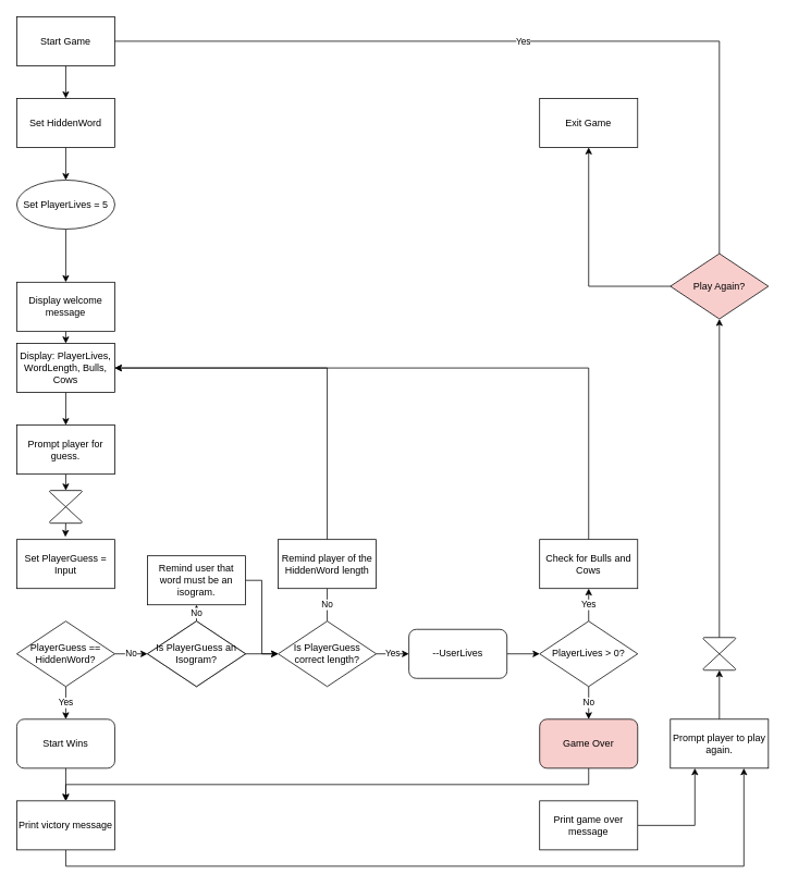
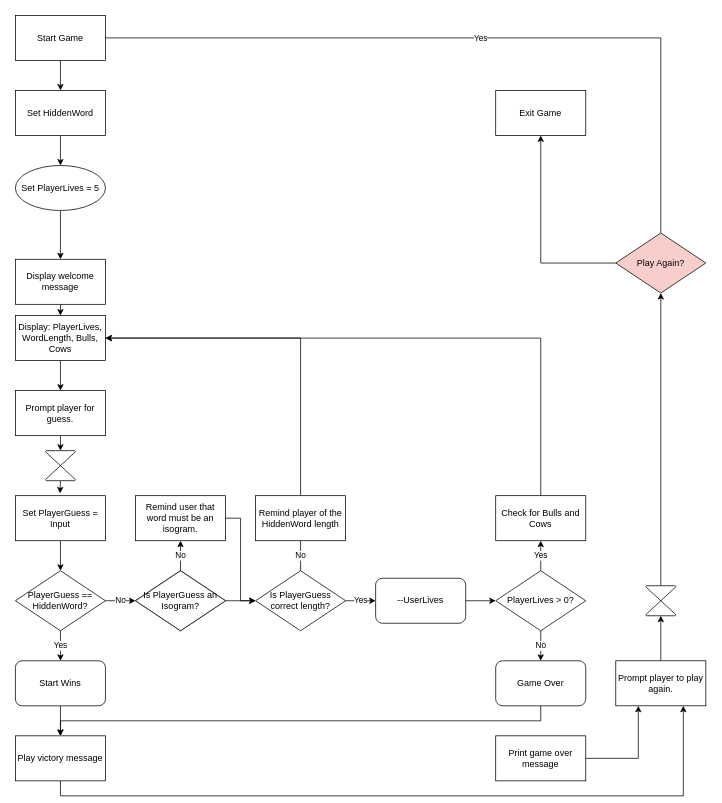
  <mxCell id="0" />
  <mxCell id="1" parent="0" />
  <mxCell id="2" style="edgeStyle=orthogonalEdgeStyle;rounded=0;orthogonalLoop=1;jettySize=auto;html=1;entryX=0.5;entryY=0;entryDx=0;entryDy=0;" parent="1" source="3" target="5" edge="1"><mxGeometry relative="1" as="geometry" /></mxCell>
  <mxCell id="3" value="Start Game" style="rounded=0;whiteSpace=wrap;html=1;" parent="1" vertex="1"><mxGeometry x="20" y="20" width="120" height="60" as="geometry" /></mxCell>
  <mxCell id="4" style="edgeStyle=orthogonalEdgeStyle;rounded=0;orthogonalLoop=1;jettySize=auto;html=1;" parent="1" source="5" target="18" edge="1"><mxGeometry relative="1" as="geometry" /></mxCell>
  <mxCell id="5" value="Set HiddenWord" style="rounded=0;whiteSpace=wrap;html=1;" parent="1" vertex="1"><mxGeometry x="20" y="120" width="120" height="60" as="geometry" /></mxCell>
  <mxCell id="6" style="edgeStyle=orthogonalEdgeStyle;rounded=0;orthogonalLoop=1;jettySize=auto;html=1;exitX=0.5;exitY=1;exitDx=0;exitDy=0;entryX=0.5;entryY=0;entryDx=0;entryDy=0;entryPerimeter=0;" parent="1" source="7" target="32" edge="1"><mxGeometry relative="1" as="geometry" /></mxCell>
  <mxCell id="7" value="Prompt player for guess." style="rounded=0;whiteSpace=wrap;html=1;" parent="1" vertex="1"><mxGeometry x="20" y="520" width="120" height="60" as="geometry" /></mxCell>
  <mxCell id="8" value="Yes" style="edgeStyle=orthogonalEdgeStyle;rounded=0;orthogonalLoop=1;jettySize=auto;html=1;exitX=0.5;exitY=1;exitDx=0;exitDy=0;entryX=0.5;entryY=0;entryDx=0;entryDy=0;" parent="1" source="10" target="12" edge="1"><mxGeometry relative="1" as="geometry" /></mxCell>
  <mxCell id="9" value="No" style="edgeStyle=orthogonalEdgeStyle;rounded=0;orthogonalLoop=1;jettySize=auto;html=1;exitX=1;exitY=0.5;exitDx=0;exitDy=0;entryX=0;entryY=0.5;entryDx=0;entryDy=0;" edge="1" parent="1" source="10" target="34"><mxGeometry relative="1" as="geometry" /></mxCell>
  <mxCell id="10" value="PlayerGuess == HiddenWord?" style="rhombus;whiteSpace=wrap;html=1;" parent="1" vertex="1"><mxGeometry x="20" y="760" width="120" height="80" as="geometry" /></mxCell>
  <mxCell id="11" style="edgeStyle=orthogonalEdgeStyle;rounded=0;orthogonalLoop=1;jettySize=auto;html=1;" edge="1" parent="1" source="12" target="38"><mxGeometry relative="1" as="geometry" /></mxCell>
  <mxCell id="12" value="Start Wins" style="rounded=1;whiteSpace=wrap;html=1;" parent="1" vertex="1"><mxGeometry x="20" y="880" width="120" height="60" as="geometry" /></mxCell>
  <mxCell id="13" style="edgeStyle=orthogonalEdgeStyle;rounded=0;orthogonalLoop=1;jettySize=auto;html=1;entryX=1;entryY=0.5;entryDx=0;entryDy=0;exitX=0.5;exitY=0;exitDx=0;exitDy=0;" parent="1" source="14" target="28" edge="1"><mxGeometry relative="1" as="geometry" /></mxCell>
  <mxCell id="14" value="Check for Bulls and Cows" style="rounded=0;whiteSpace=wrap;html=1;" parent="1" vertex="1"><mxGeometry x="660" y="660" width="120" height="60" as="geometry" /></mxCell>
+ <mxCell id="15" style="edgeStyle=orthogonalEdgeStyle;rounded=0;orthogonalLoop=1;jettySize=auto;html=1;entryX=0.5;entryY=0;entryDx=0;entryDy=0;" parent="1" source="16" target="10" edge="1"><mxGeometry relative="1" as="geometry" /></mxCell>
  <mxCell id="16" value="Set PlayerGuess = Input" style="rounded=0;whiteSpace=wrap;html=1;" parent="1" vertex="1"><mxGeometry x="20" y="660" width="120" height="60" as="geometry" /></mxCell>
  <mxCell id="17" style="edgeStyle=orthogonalEdgeStyle;rounded=0;orthogonalLoop=1;jettySize=auto;html=1;exitX=0.5;exitY=1;exitDx=0;exitDy=0;entryX=0.5;entryY=0;entryDx=0;entryDy=0;" parent="1" source="18" target="30" edge="1"><mxGeometry relative="1" as="geometry" /></mxCell>
  <mxCell id="18" value="Set PlayerLives = 5" style="ellipse;whiteSpace=wrap;html=1;" parent="1" vertex="1"><mxGeometry x="20" y="220" width="120" height="60" as="geometry" /></mxCell>
  <mxCell id="19" style="edgeStyle=orthogonalEdgeStyle;rounded=0;orthogonalLoop=1;jettySize=auto;html=1;entryX=0;entryY=0.5;entryDx=0;entryDy=0;" parent="1" source="20" target="24" edge="1"><mxGeometry relative="1" as="geometry" /></mxCell>
  <mxCell id="20" value="--UserLives" style="whiteSpace=wrap;html=1;rounded=1;" parent="1" vertex="1"><mxGeometry x="500" y="770" width="120" height="60" as="geometry" /></mxCell>
  <mxCell id="21" style="edgeStyle=orthogonalEdgeStyle;rounded=0;orthogonalLoop=1;jettySize=auto;html=1;exitX=0.5;exitY=1;exitDx=0;exitDy=0;" parent="1" source="14" target="14" edge="1"><mxGeometry relative="1" as="geometry" /></mxCell>
  <mxCell id="22" value="No" style="edgeStyle=orthogonalEdgeStyle;rounded=0;orthogonalLoop=1;jettySize=auto;html=1;entryX=0.5;entryY=0;entryDx=0;entryDy=0;" parent="1" source="24" target="26" edge="1"><mxGeometry relative="1" as="geometry" /></mxCell>
  <mxCell id="23" value="Yes" style="edgeStyle=orthogonalEdgeStyle;rounded=0;orthogonalLoop=1;jettySize=auto;html=1;" parent="1" source="24" target="14" edge="1"><mxGeometry relative="1" as="geometry" /></mxCell>
  <mxCell id="24" value="PlayerLives &amp;gt; 0?" style="rhombus;whiteSpace=wrap;html=1;" parent="1" vertex="1"><mxGeometry x="660" y="760" width="120" height="80" as="geometry" /></mxCell>
  <mxCell id="25" style="edgeStyle=orthogonalEdgeStyle;rounded=0;orthogonalLoop=1;jettySize=auto;html=1;exitX=0.5;exitY=1;exitDx=0;exitDy=0;" edge="1" parent="1" source="26" target="38"><mxGeometry relative="1" as="geometry" /></mxCell>
- <mxCell id="26" value="Game Over" style="rounded=1;whiteSpace=wrap;html=1;fillColor=#f8cecc;" parent="1" vertex="1"><mxGeometry x="660" y="880" width="120" height="60" as="geometry" /></mxCell>
+ <mxCell id="26" value="Game Over" style="rounded=1;whiteSpace=wrap;html=1;" parent="1" vertex="1"><mxGeometry x="660" y="880" width="120" height="60" as="geometry" /></mxCell>
  <mxCell id="27" style="edgeStyle=orthogonalEdgeStyle;rounded=0;orthogonalLoop=1;jettySize=auto;html=1;entryX=0.5;entryY=0;entryDx=0;entryDy=0;" parent="1" source="28" target="7" edge="1"><mxGeometry relative="1" as="geometry" /></mxCell>
  <mxCell id="28" value="Display: PlayerLives, WordLength, Bulls, Cows" style="rounded=0;whiteSpace=wrap;html=1;" parent="1" vertex="1"><mxGeometry x="20" y="420" width="120" height="60" as="geometry" /></mxCell>
  <mxCell id="29" style="edgeStyle=orthogonalEdgeStyle;rounded=0;orthogonalLoop=1;jettySize=auto;html=1;exitX=0.5;exitY=1;exitDx=0;exitDy=0;entryX=0.5;entryY=0;entryDx=0;entryDy=0;" parent="1" source="30" target="28" edge="1"><mxGeometry relative="1" as="geometry" /></mxCell>
  <mxCell id="30" value="Display welcome message" style="rounded=0;whiteSpace=wrap;html=1;" parent="1" vertex="1"><mxGeometry x="20" y="345" width="120" height="60" as="geometry" /></mxCell>
  <mxCell id="31" style="edgeStyle=orthogonalEdgeStyle;rounded=0;orthogonalLoop=1;jettySize=auto;html=1;exitX=0.5;exitY=1;exitDx=0;exitDy=0;exitPerimeter=0;entryX=0.496;entryY=-0.052;entryDx=0;entryDy=0;entryPerimeter=0;" parent="1" source="32" target="16" edge="1"><mxGeometry relative="1" as="geometry" /></mxCell>
  <mxCell id="32" value="" style="verticalLabelPosition=bottom;verticalAlign=top;html=1;shape=mxgraph.flowchart.collate;" parent="1" vertex="1"><mxGeometry x="60" y="600" width="40" height="40" as="geometry" /></mxCell>
  <mxCell id="33" value="No" style="edgeStyle=orthogonalEdgeStyle;rounded=0;orthogonalLoop=1;jettySize=auto;html=1;exitX=0.5;exitY=0;exitDx=0;exitDy=0;entryX=0.5;entryY=1;entryDx=0;entryDy=0;" edge="1" parent="1" source="34" target="36"><mxGeometry relative="1" as="geometry" /></mxCell>
  <mxCell id="34" value="PlayerGuess == Isogram?" style="rhombus;whiteSpace=wrap;html=1;" vertex="1" parent="1"><mxGeometry x="180" y="760" width="120" height="80" as="geometry" /></mxCell>
  <mxCell id="35" style="edgeStyle=orthogonalEdgeStyle;rounded=0;orthogonalLoop=1;jettySize=auto;html=1;exitX=1;exitY=0.5;exitDx=0;exitDy=0;entryX=0;entryY=0.5;entryDx=0;entryDy=0;" edge="1" parent="1" source="36" target="53"><mxGeometry relative="1" as="geometry" /></mxCell>
- <mxCell id="36" value="Remind user that word must be an isogram." style="rounded=0;whiteSpace=wrap;html=1;" vertex="1" parent="1"><mxGeometry x="180" y="680" width="120" height="60" as="geometry" /></mxCell>
+ <mxCell id="36" value="Remind user that word must be an isogram." style="rounded=0;whiteSpace=wrap;html=1;" vertex="1" parent="1"><mxGeometry x="180" y="660" width="120" height="60" as="geometry" /></mxCell>
  <mxCell id="37" style="edgeStyle=orthogonalEdgeStyle;rounded=0;orthogonalLoop=1;jettySize=auto;html=1;exitX=0.5;exitY=1;exitDx=0;exitDy=0;entryX=0.75;entryY=1;entryDx=0;entryDy=0;" edge="1" parent="1" source="38" target="42"><mxGeometry relative="1" as="geometry" /></mxCell>
- <mxCell id="38" value="Print victory message" style="rounded=0;whiteSpace=wrap;html=1;" vertex="1" parent="1"><mxGeometry x="20" y="980" width="120" height="60" as="geometry" /></mxCell>
+ <mxCell id="38" value="Play victory message" style="rounded=0;whiteSpace=wrap;html=1;" vertex="1" parent="1"><mxGeometry x="20" y="980" width="120" height="60" as="geometry" /></mxCell>
  <mxCell id="39" style="edgeStyle=orthogonalEdgeStyle;rounded=0;orthogonalLoop=1;jettySize=auto;html=1;exitX=1;exitY=0.5;exitDx=0;exitDy=0;entryX=0.25;entryY=1;entryDx=0;entryDy=0;" edge="1" parent="1" source="40" target="42"><mxGeometry relative="1" as="geometry" /></mxCell>
  <mxCell id="40" value="Print game over message" style="rounded=0;whiteSpace=wrap;html=1;" vertex="1" parent="1"><mxGeometry x="660" y="980" width="120" height="60" as="geometry" /></mxCell>
  <mxCell id="41" style="edgeStyle=orthogonalEdgeStyle;rounded=0;orthogonalLoop=1;jettySize=auto;html=1;exitX=0.5;exitY=0;exitDx=0;exitDy=0;entryX=0.5;entryY=1;entryDx=0;entryDy=0;entryPerimeter=0;" edge="1" parent="1" source="42" target="47"><mxGeometry relative="1" as="geometry" /></mxCell>
  <mxCell id="42" value="Prompt player to play again." style="rounded=0;whiteSpace=wrap;html=1;" vertex="1" parent="1"><mxGeometry x="820" y="880" width="120" height="60" as="geometry" /></mxCell>
  <mxCell id="43" value="Yes" style="edgeStyle=orthogonalEdgeStyle;rounded=0;orthogonalLoop=1;jettySize=auto;html=1;exitX=0.5;exitY=0;exitDx=0;exitDy=0;entryX=1;entryY=0.5;entryDx=0;entryDy=0;endArrow=none;" edge="1" parent="1" source="45" target="3"><mxGeometry relative="1" as="geometry" /></mxCell>
  <mxCell id="44" style="edgeStyle=orthogonalEdgeStyle;rounded=0;orthogonalLoop=1;jettySize=auto;html=1;exitX=0;exitY=0.5;exitDx=0;exitDy=0;entryX=0.5;entryY=1;entryDx=0;entryDy=0;" edge="1" parent="1" source="45" target="48"><mxGeometry relative="1" as="geometry" /></mxCell>
  <mxCell id="45" value="Play Again?" style="rhombus;whiteSpace=wrap;html=1;fillColor=#f8cecc;" vertex="1" parent="1"><mxGeometry x="820" y="310" width="120" height="80" as="geometry" /></mxCell>
  <mxCell id="46" style="edgeStyle=orthogonalEdgeStyle;rounded=0;orthogonalLoop=1;jettySize=auto;html=1;exitX=0.5;exitY=0;exitDx=0;exitDy=0;exitPerimeter=0;" edge="1" parent="1" source="47" target="45"><mxGeometry relative="1" as="geometry" /></mxCell>
  <mxCell id="47" value="" style="verticalLabelPosition=bottom;verticalAlign=top;html=1;shape=mxgraph.flowchart.collate;" vertex="1" parent="1"><mxGeometry x="860" y="780" width="40" height="40" as="geometry" /></mxCell>
  <mxCell id="48" value="Exit Game" style="rounded=0;whiteSpace=wrap;html=1;" vertex="1" parent="1"><mxGeometry x="660" y="120" width="120" height="60" as="geometry" /></mxCell>
  <mxCell id="49" style="edgeStyle=orthogonalEdgeStyle;rounded=0;orthogonalLoop=1;jettySize=auto;html=1;exitX=1;exitY=0.5;exitDx=0;exitDy=0;entryX=0;entryY=0.5;entryDx=0;entryDy=0;" edge="1" parent="1" source="50" target="53"><mxGeometry relative="1" as="geometry" /></mxCell>
  <mxCell id="50" value="Is PlayerGuess an Isogram?" style="rhombus;whiteSpace=wrap;html=1;" vertex="1" parent="1"><mxGeometry x="180" y="760" width="120" height="80" as="geometry" /></mxCell>
  <mxCell id="51" value="Yes" style="edgeStyle=orthogonalEdgeStyle;rounded=0;orthogonalLoop=1;jettySize=auto;html=1;exitX=1;exitY=0.5;exitDx=0;exitDy=0;entryX=0;entryY=0.5;entryDx=0;entryDy=0;" edge="1" parent="1" source="53" target="20"><mxGeometry relative="1" as="geometry" /></mxCell>
  <mxCell id="52" value="No" style="edgeStyle=orthogonalEdgeStyle;rounded=0;orthogonalLoop=1;jettySize=auto;html=1;exitX=0.5;exitY=0;exitDx=0;exitDy=0;entryX=0.5;entryY=1;entryDx=0;entryDy=0;endArrow=none;" edge="1" parent="1" source="53" target="55"><mxGeometry relative="1" as="geometry" /></mxCell>
  <mxCell id="53" value="Is PlayerGuess correct length?" style="rhombus;whiteSpace=wrap;html=1;" vertex="1" parent="1"><mxGeometry x="340" y="760" width="120" height="80" as="geometry" /></mxCell>
  <mxCell id="54" style="edgeStyle=orthogonalEdgeStyle;rounded=0;orthogonalLoop=1;jettySize=auto;html=1;exitX=0.5;exitY=0;exitDx=0;exitDy=0;entryX=1;entryY=0.5;entryDx=0;entryDy=0;" edge="1" parent="1" source="55" target="28"><mxGeometry relative="1" as="geometry" /></mxCell>
  <mxCell id="55" value="Remind player of the HiddenWord length" style="rounded=0;whiteSpace=wrap;html=1;" vertex="1" parent="1"><mxGeometry x="340" y="660" width="120" height="60" as="geometry" /></mxCell>
